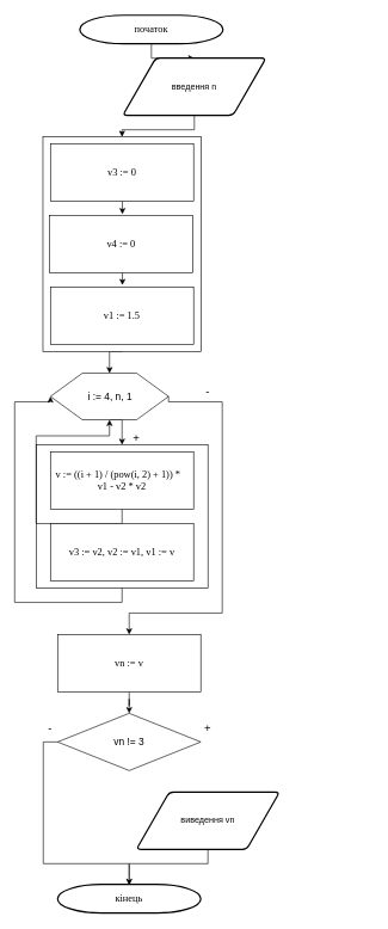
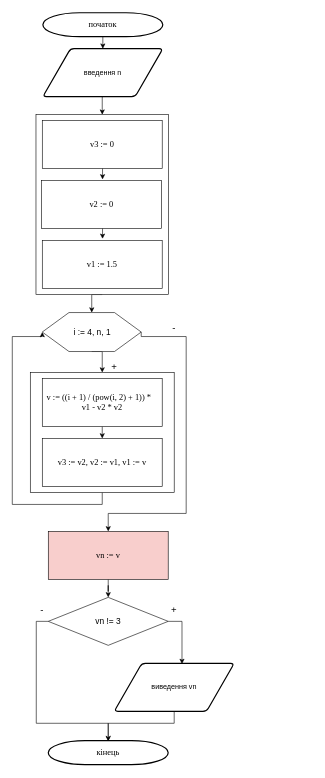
  <mxCell id="0" />
  <mxCell id="1" parent="0" />
  <mxCell id="2" style="edgeStyle=orthogonalEdgeStyle;rounded=0;orthogonalLoop=1;jettySize=auto;html=1;exitX=0.5;exitY=1;exitDx=0;exitDy=0;entryX=0;entryY=0.5;entryDx=0;entryDy=0;" parent="1" edge="1"><mxGeometry relative="1" as="geometry"><Array as="points"><mxPoint x="520" y="875" /><mxPoint x="370" y="875" /><mxPoint x="370" y="595" /></Array><mxPoint x="520" y="855" as="sourcePoint" /></mxGeometry></mxCell>
  <mxCell id="3" value="" style="edgeStyle=orthogonalEdgeStyle;rounded=0;orthogonalLoop=1;jettySize=auto;html=1;endArrow=open;" parent="1" source="4" target="5" edge="1"><mxGeometry relative="1" as="geometry"><Array as="points"><mxPoint x="290" y="1205" /><mxPoint x="180" y="1205" /></Array></mxGeometry></mxCell>
  <mxCell id="4" value="виведення vn" style="shape=parallelogram;html=1;strokeWidth=2;perimeter=parallelogramPerimeter;whiteSpace=wrap;rounded=1;arcSize=12;size=0.23;" parent="1" vertex="1"><mxGeometry x="190" y="1105" width="200" height="80" as="geometry" /></mxCell>
  <mxCell id="5" value="&lt;font face=&quot;Times New Roman&quot; style=&quot;font-size: 14px&quot;&gt;кінець&lt;/font&gt;" style="strokeWidth=2;html=1;shape=mxgraph.flowchart.terminator;whiteSpace=wrap;" parent="1" vertex="1"><mxGeometry x="80" y="1234" width="200" height="40" as="geometry" /></mxCell>
  <mxCell id="6" value="&lt;font style=&quot;font-size: 16px&quot;&gt;+&lt;/font&gt;" style="text;html=1;strokeColor=none;fillColor=none;align=center;verticalAlign=middle;whiteSpace=wrap;rounded=0;" parent="1" vertex="1"><mxGeometry x="270" y="1005" width="40" height="20" as="geometry" /></mxCell>
+ <mxCell id="7" style="edgeStyle=orthogonalEdgeStyle;rounded=0;orthogonalLoop=1;jettySize=auto;html=1;exitX=1;exitY=0.5;exitDx=0;exitDy=0;entryX=0.565;entryY=0.013;entryDx=0;entryDy=0;entryPerimeter=0;" parent="1" source="9" target="4" edge="1"><mxGeometry relative="1" as="geometry" /></mxCell>
  <mxCell id="8" style="edgeStyle=orthogonalEdgeStyle;rounded=0;orthogonalLoop=1;jettySize=auto;html=1;exitX=0;exitY=0.5;exitDx=0;exitDy=0;" parent="1" source="9" edge="1"><mxGeometry relative="1" as="geometry"><mxPoint x="180" y="1235" as="targetPoint" /><Array as="points"><mxPoint x="60" y="1035" /><mxPoint x="60" y="1205" /><mxPoint x="180" y="1205" /></Array></mxGeometry></mxCell>
  <mxCell id="9" value="&lt;font style=&quot;font-size: 14px&quot;&gt;vn != 3&lt;/font&gt;" style="rhombus;whiteSpace=wrap;html=1;" parent="1" vertex="1"><mxGeometry x="80" y="995" width="200" height="80" as="geometry" /></mxCell>
  <mxCell id="10" value="&lt;font style=&quot;font-size: 16px;&quot;&gt;-&lt;/font&gt;" style="text;html=1;strokeColor=none;fillColor=none;align=center;verticalAlign=middle;whiteSpace=wrap;rounded=0;fontSize=16;" parent="1" vertex="1"><mxGeometry x="50" y="1005" width="40" height="20" as="geometry" /></mxCell>
  <mxCell id="11" value="" style="edgeStyle=orthogonalEdgeStyle;rounded=0;orthogonalLoop=1;jettySize=auto;html=1;" parent="1" source="12" target="9" edge="1"><mxGeometry relative="1" as="geometry" /></mxCell>
- <mxCell id="12" value="&lt;p class=&quot;MsoNormal&quot; style=&quot;font-size: 14px&quot;&gt;&lt;font face=&quot;times new roman, serif&quot;&gt;vn := v&lt;/font&gt;&lt;/p&gt;" style="rounded=0;whiteSpace=wrap;html=1;" parent="1" vertex="1"><mxGeometry x="80" y="885" width="200" height="80" as="geometry" /></mxCell>
+ <mxCell id="12" value="&lt;p class=&quot;MsoNormal&quot; style=&quot;font-size: 14px&quot;&gt;&lt;font face=&quot;times new roman, serif&quot;&gt;vn := v&lt;/font&gt;&lt;/p&gt;" style="rounded=0;whiteSpace=wrap;html=1;fillColor=#f8cecc;" parent="1" vertex="1"><mxGeometry x="80" y="885" width="200" height="80" as="geometry" /></mxCell>
  <mxCell id="13" style="edgeStyle=orthogonalEdgeStyle;rounded=0;orthogonalLoop=1;jettySize=auto;html=1;exitX=0.5;exitY=1;exitDx=0;exitDy=0;entryX=0.5;entryY=0;entryDx=0;entryDy=0;" edge="1" parent="1" source="14" target="24"><mxGeometry relative="1" as="geometry" /></mxCell>
  <mxCell id="14" value="" style="rounded=0;whiteSpace=wrap;html=1;" vertex="1" parent="1"><mxGeometry x="59.5" y="190" width="221" height="300" as="geometry" /></mxCell>
  <mxCell id="15" style="edgeStyle=orthogonalEdgeStyle;rounded=0;orthogonalLoop=1;jettySize=auto;html=1;exitX=0.5;exitY=1;exitDx=0;exitDy=0;entryX=0;entryY=0.5;entryDx=0;entryDy=0;" edge="1" parent="1" source="16" target="24"><mxGeometry relative="1" as="geometry"><Array as="points"><mxPoint x="170" y="840" /><mxPoint x="20" y="840" /><mxPoint x="20" y="560" /></Array></mxGeometry></mxCell>
  <mxCell id="16" value="" style="rounded=0;whiteSpace=wrap;html=1;" vertex="1" parent="1"><mxGeometry x="50" y="620" width="240" height="200" as="geometry" /></mxCell>
  <mxCell id="17" style="edgeStyle=orthogonalEdgeStyle;rounded=0;orthogonalLoop=1;jettySize=auto;html=1;exitX=0.5;exitY=1;exitDx=0;exitDy=0;exitPerimeter=0;entryX=0.5;entryY=0;entryDx=0;entryDy=0;" edge="1" parent="1" source="18" target="20"><mxGeometry relative="1" as="geometry" /></mxCell>
- <mxCell id="18" value="&lt;font face=&quot;Times New Roman&quot; style=&quot;font-size: 14px&quot;&gt;початок&lt;/font&gt;" style="strokeWidth=2;html=1;shape=mxgraph.flowchart.terminator;whiteSpace=wrap;" vertex="1" parent="1"><mxGeometry x="111" y="20" width="200" height="40" as="geometry" /></mxCell>
+ <mxCell id="18" value="&lt;font face=&quot;Times New Roman&quot; style=&quot;font-size: 14px&quot;&gt;початок&lt;/font&gt;" style="strokeWidth=2;html=1;shape=mxgraph.flowchart.terminator;whiteSpace=wrap;" vertex="1" parent="1"><mxGeometry x="71" y="20" width="200" height="40" as="geometry" /></mxCell>
  <mxCell id="19" style="edgeStyle=orthogonalEdgeStyle;rounded=0;orthogonalLoop=1;jettySize=auto;html=1;exitX=0.5;exitY=1;exitDx=0;exitDy=0;entryX=0.5;entryY=0;entryDx=0;entryDy=0;" edge="1" parent="1" source="20" target="14"><mxGeometry relative="1" as="geometry" /></mxCell>
- <mxCell id="20" value="введення n" style="shape=parallelogram;html=1;strokeWidth=2;perimeter=parallelogramPerimeter;whiteSpace=wrap;rounded=1;arcSize=12;size=0.23;" vertex="1" parent="1"><mxGeometry x="171" y="80" width="200" height="80" as="geometry" /></mxCell>
+ <mxCell id="20" value="введення n" style="shape=parallelogram;html=1;strokeWidth=2;perimeter=parallelogramPerimeter;whiteSpace=wrap;rounded=1;arcSize=12;size=0.23;" vertex="1" parent="1"><mxGeometry x="71" y="80" width="200" height="80" as="geometry" /></mxCell>
  <mxCell id="21" value="&lt;font face=&quot;times new roman, serif&quot;&gt;&lt;span style=&quot;font-size: 14px&quot;&gt;v3 := 0&lt;/span&gt;&lt;/font&gt;" style="rounded=0;whiteSpace=wrap;html=1;" vertex="1" parent="1"><mxGeometry x="70" y="200" width="200" height="80" as="geometry" /></mxCell>
  <mxCell id="22" style="edgeStyle=orthogonalEdgeStyle;rounded=0;orthogonalLoop=1;jettySize=auto;html=1;exitX=0.5;exitY=1;exitDx=0;exitDy=0;entryX=0.5;entryY=0;entryDx=0;entryDy=0;" edge="1" parent="1" source="24" target="16"><mxGeometry relative="1" as="geometry" /></mxCell>
  <mxCell id="23" style="edgeStyle=orthogonalEdgeStyle;rounded=0;orthogonalLoop=1;jettySize=auto;html=1;exitX=1;exitY=0.5;exitDx=0;exitDy=0;" edge="1" parent="1" source="24" target="12"><mxGeometry relative="1" as="geometry"><Array as="points"><mxPoint x="310" y="560" /><mxPoint x="310" y="855" /><mxPoint x="180" y="855" /></Array></mxGeometry></mxCell>
  <mxCell id="24" value="&lt;font style=&quot;font-size: 14px&quot;&gt;i := 4, n, 1&lt;/font&gt;" style="verticalLabelPosition=middle;verticalAlign=middle;html=1;shape=hexagon;perimeter=hexagonPerimeter2;arcSize=6;size=0.27;labelPosition=center;align=center;" vertex="1" parent="1"><mxGeometry x="70" y="520" width="165" height="65" as="geometry" /></mxCell>
- <mxCell id="25" style="edgeStyle=orthogonalEdgeStyle;rounded=0;orthogonalLoop=1;jettySize=auto;html=1;exitX=0.5;exitY=1;exitDx=0;exitDy=0;" edge="1" parent="1" source="26" target="24"><mxGeometry relative="1" as="geometry" /></mxCell>
+ <mxCell id="25" style="edgeStyle=orthogonalEdgeStyle;rounded=0;orthogonalLoop=1;jettySize=auto;html=1;exitX=0.5;exitY=1;exitDx=0;exitDy=0;entryX=0.5;entryY=0;entryDx=0;entryDy=0;" edge="1" parent="1" source="26" target="27"><mxGeometry relative="1" as="geometry" /></mxCell>
  <mxCell id="26" value="&lt;span style=&quot;font-family: &amp;#34;times new roman&amp;#34; , serif&quot;&gt;&lt;font style=&quot;font-size: 14px&quot;&gt;v := ((i + 1) / (pow(i, 2) + 1)) *&amp;nbsp; &amp;nbsp; v1 - v2 * v2&lt;/font&gt;&lt;/span&gt;" style="rounded=0;whiteSpace=wrap;html=1;" vertex="1" parent="1"><mxGeometry x="70" y="630" width="200" height="80" as="geometry" /></mxCell>
  <mxCell id="27" value="&lt;p class=&quot;MsoNormal&quot; style=&quot;font-size: 14px&quot;&gt;&lt;span style=&quot;font-family: &amp;#34;times new roman&amp;#34; , serif&quot;&gt;v3 := v2,&amp;nbsp;&lt;/span&gt;&lt;span style=&quot;font-family: &amp;#34;times new roman&amp;#34; , serif&quot;&gt;v2 := v1,&amp;nbsp;&lt;/span&gt;&lt;span style=&quot;font-family: &amp;#34;times new roman&amp;#34; , serif&quot;&gt;v1 := v&lt;/span&gt;&lt;/p&gt;" style="rounded=0;whiteSpace=wrap;html=1;" vertex="1" parent="1"><mxGeometry x="70" y="730" width="200" height="80" as="geometry" /></mxCell>
  <mxCell id="28" value="&lt;font style=&quot;font-size: 16px&quot;&gt;+&lt;/font&gt;" style="text;html=1;strokeColor=none;fillColor=none;align=center;verticalAlign=middle;whiteSpace=wrap;rounded=0;" vertex="1" parent="1"><mxGeometry x="170" y="600" width="40" height="20" as="geometry" /></mxCell>
  <mxCell id="29" value="&lt;font style=&quot;font-size: 16px;&quot;&gt;-&lt;/font&gt;" style="text;html=1;strokeColor=none;fillColor=none;align=center;verticalAlign=middle;whiteSpace=wrap;rounded=0;fontSize=16;" vertex="1" parent="1"><mxGeometry x="270" y="535" width="40" height="20" as="geometry" /></mxCell>
- <mxCell id="30" value="&lt;font face=&quot;times new roman, serif&quot;&gt;&lt;span style=&quot;font-size: 14px&quot;&gt;v4 := 0&lt;/span&gt;&lt;/font&gt;" style="rounded=0;whiteSpace=wrap;html=1;" vertex="1" parent="1"><mxGeometry x="69" y="300" width="200" height="80" as="geometry" /></mxCell>
+ <mxCell id="30" value="&lt;font face=&quot;times new roman, serif&quot;&gt;&lt;span style=&quot;font-size: 14px&quot;&gt;v2 := 0&lt;/span&gt;&lt;/font&gt;" style="rounded=0;whiteSpace=wrap;html=1;" vertex="1" parent="1"><mxGeometry x="69" y="300" width="200" height="80" as="geometry" /></mxCell>
  <mxCell id="31" value="&lt;font face=&quot;times new roman, serif&quot;&gt;&lt;span style=&quot;font-size: 14px&quot;&gt;v1 := 1.5&lt;/span&gt;&lt;/font&gt;" style="rounded=0;whiteSpace=wrap;html=1;" vertex="1" parent="1"><mxGeometry x="70" y="400" width="200" height="80" as="geometry" /></mxCell>
  <mxCell id="32" value="" style="endArrow=classic;html=1;" edge="1" parent="1"><mxGeometry width="50" height="50" relative="1" as="geometry"><mxPoint x="170.5" y="280" as="sourcePoint" /><mxPoint x="170.5" y="298" as="targetPoint" /></mxGeometry></mxCell>
  <mxCell id="33" value="" style="endArrow=classic;html=1;" edge="1" parent="1"><mxGeometry width="50" height="50" relative="1" as="geometry"><mxPoint x="170.5" y="380" as="sourcePoint" /><mxPoint x="170.5" y="397" as="targetPoint" /></mxGeometry></mxCell>
